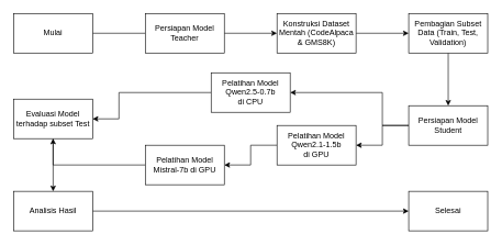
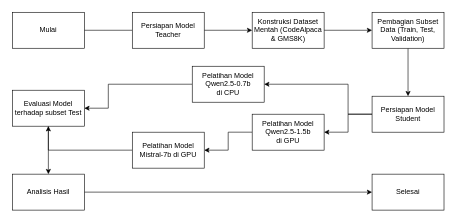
  <mxCell id="0" />
  <mxCell id="1" parent="0" />
  <mxCell id="2" value="" style="edgeStyle=orthogonalEdgeStyle;rounded=0;orthogonalLoop=1;jettySize=auto;html=1;endArrow=none;" parent="1" source="3" target="5" edge="1"><mxGeometry relative="1" as="geometry" /></mxCell>
  <mxCell id="3" value="Mulai" style="rounded=0;whiteSpace=wrap;html=1;" parent="1" vertex="1"><mxGeometry x="20" y="20" width="120" height="60" as="geometry" /></mxCell>
  <mxCell id="4" value="" style="edgeStyle=orthogonalEdgeStyle;rounded=0;orthogonalLoop=1;jettySize=auto;html=1;" parent="1" source="5" target="7" edge="1"><mxGeometry relative="1" as="geometry" /></mxCell>
  <mxCell id="5" value="Persiapan Model Teacher" style="whiteSpace=wrap;html=1;rounded=0;" parent="1" vertex="1"><mxGeometry x="220" y="20" width="120" height="60" as="geometry" /></mxCell>
  <mxCell id="6" value="" style="edgeStyle=orthogonalEdgeStyle;rounded=0;orthogonalLoop=1;jettySize=auto;html=1;" parent="1" source="7" target="9" edge="1"><mxGeometry relative="1" as="geometry" /></mxCell>
  <mxCell id="7" value="Konstruksi Dataset Mentah (CodeAlpaca &amp;amp; GMS8K)" style="whiteSpace=wrap;html=1;rounded=0;" parent="1" vertex="1"><mxGeometry x="420" y="20" width="120" height="60" as="geometry" /></mxCell>
  <mxCell id="8" value="" style="edgeStyle=orthogonalEdgeStyle;rounded=0;orthogonalLoop=1;jettySize=auto;html=1;" parent="1" source="9" target="23" edge="1"><mxGeometry relative="1" as="geometry" /></mxCell>
  <mxCell id="9" value="Pembagian Subset Data (Train, Test, Validation)" style="whiteSpace=wrap;html=1;rounded=0;" parent="1" vertex="1"><mxGeometry x="620" y="20" width="120" height="60" as="geometry" /></mxCell>
  <mxCell id="10" style="edgeStyle=orthogonalEdgeStyle;rounded=0;orthogonalLoop=1;jettySize=auto;html=1;" parent="1" source="11" target="17" edge="1"><mxGeometry relative="1" as="geometry"><Array as="points"><mxPoint x="180" y="140" /><mxPoint x="180" y="180" /></Array></mxGeometry></mxCell>
  <mxCell id="11" value="Pelatihan Model Qwen2.5-0.7b&lt;br&gt;di CPU" style="rounded=0;whiteSpace=wrap;html=1;" parent="1" vertex="1"><mxGeometry x="320" y="110" width="120" height="60" as="geometry" /></mxCell>
  <mxCell id="12" style="edgeStyle=orthogonalEdgeStyle;rounded=0;orthogonalLoop=1;jettySize=auto;html=1;entryX=1;entryY=0.5;entryDx=0;entryDy=0;" parent="1" source="13" target="15" edge="1"><mxGeometry relative="1" as="geometry" /></mxCell>
- <mxCell id="13" value="Pelatihan Model Qwen2.1-1.5b&lt;br&gt;di GPU" style="rounded=0;whiteSpace=wrap;html=1;" parent="1" vertex="1"><mxGeometry x="420" y="190" width="120" height="60" as="geometry" /></mxCell>
+ <mxCell id="13" value="Pelatihan Model Qwen2.5-1.5b&lt;br&gt;di GPU" style="rounded=0;whiteSpace=wrap;html=1;" parent="1" vertex="1"><mxGeometry x="420" y="190" width="120" height="60" as="geometry" /></mxCell>
  <mxCell id="14" style="edgeStyle=orthogonalEdgeStyle;rounded=0;orthogonalLoop=1;jettySize=auto;html=1;" parent="1" source="15" target="17" edge="1"><mxGeometry relative="1" as="geometry" /></mxCell>
  <mxCell id="15" value="Pelatihan Model Mistral-7b di GPU" style="rounded=0;whiteSpace=wrap;html=1;" parent="1" vertex="1"><mxGeometry x="220" y="220" width="120" height="60" as="geometry" /></mxCell>
  <mxCell id="16" value="" style="edgeStyle=orthogonalEdgeStyle;rounded=0;orthogonalLoop=1;jettySize=auto;html=1;" parent="1" source="17" target="19" edge="1"><mxGeometry relative="1" as="geometry" /></mxCell>
  <mxCell id="17" value="Evaluasi Model terhadap subset Test" style="rounded=0;whiteSpace=wrap;html=1;" parent="1" vertex="1"><mxGeometry x="20" y="150" width="120" height="60" as="geometry" /></mxCell>
  <mxCell id="18" value="" style="edgeStyle=orthogonalEdgeStyle;rounded=0;orthogonalLoop=1;jettySize=auto;html=1;" parent="1" source="19" target="20" edge="1"><mxGeometry relative="1" as="geometry" /></mxCell>
  <mxCell id="19" value="Analisis Hasil" style="whiteSpace=wrap;html=1;rounded=0;" parent="1" vertex="1"><mxGeometry x="20" y="290" width="120" height="60" as="geometry" /></mxCell>
  <mxCell id="20" value="Selesai" style="whiteSpace=wrap;html=1;rounded=0;" parent="1" vertex="1"><mxGeometry x="620" y="290" width="120" height="60" as="geometry" /></mxCell>
  <mxCell id="21" style="edgeStyle=orthogonalEdgeStyle;rounded=0;orthogonalLoop=1;jettySize=auto;html=1;entryX=1;entryY=0.5;entryDx=0;entryDy=0;" parent="1" source="23" target="13" edge="1"><mxGeometry relative="1" as="geometry" /></mxCell>
  <mxCell id="22" style="edgeStyle=orthogonalEdgeStyle;rounded=0;orthogonalLoop=1;jettySize=auto;html=1;" parent="1" source="23" target="11" edge="1"><mxGeometry relative="1" as="geometry"><Array as="points"><mxPoint x="580" y="190" /><mxPoint x="580" y="140" /></Array></mxGeometry></mxCell>
  <mxCell id="23" value="Persiapan Model Student" style="whiteSpace=wrap;html=1;rounded=0;" parent="1" vertex="1"><mxGeometry x="620" y="160" width="120" height="60" as="geometry" /></mxCell>
